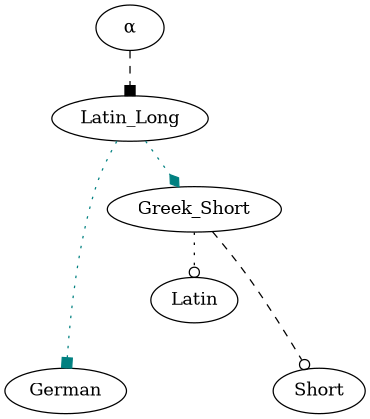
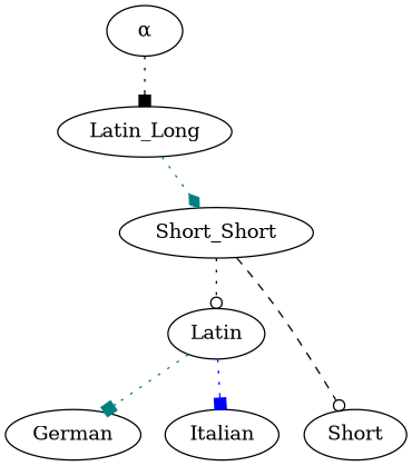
  digraph {
    edge [arrowhead=box color=black style=dotted]
    German
+   Italian
    n3 [label=Short]
    n4 [label=Latin_Long]
    "α"
-   Greek_Short
+   Greek_Short [label=Short_Short]
    Latin
    subgraph sub_1 {
      rank=same
      German
+     Italian
      n3
    }
-   n4 -> German [color=teal]
+   Latin -> German [color=teal]
    n4 -> Greek_Short [arrowhead=diamond color=teal]
-   "α" -> n4 [style=dashed]
+   "α" -> n4
    Greek_Short -> n3 [arrowhead=odot style=dashed]
    Greek_Short -> Latin [arrowhead=odot]
+   Latin -> Italian [color=blue]
  }
